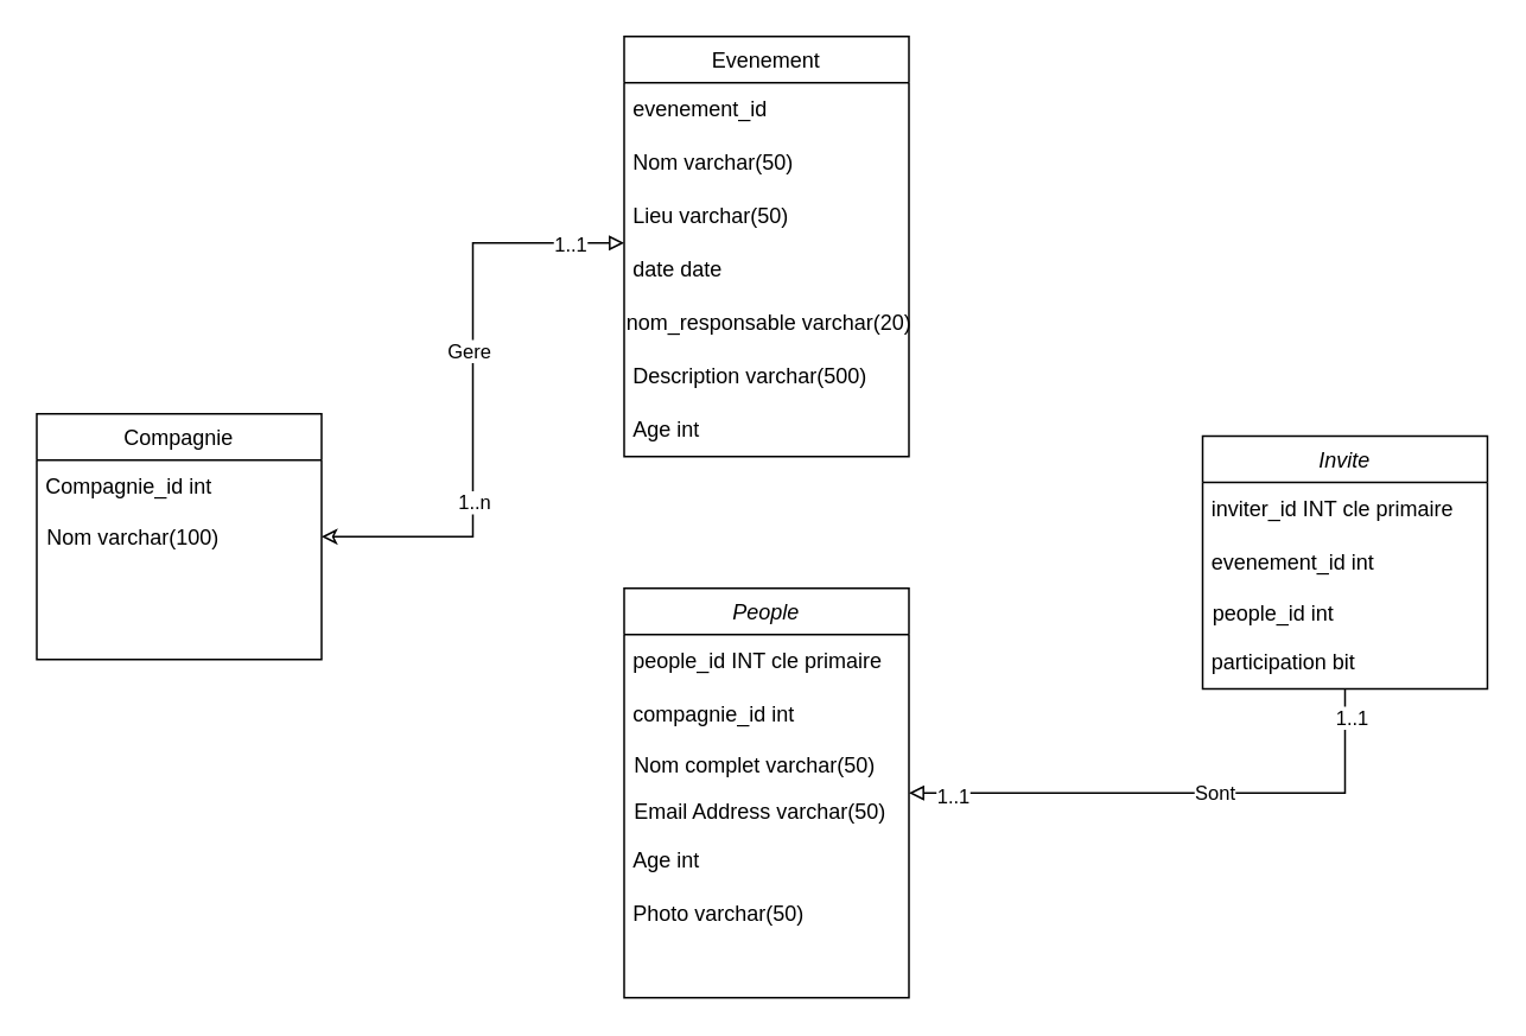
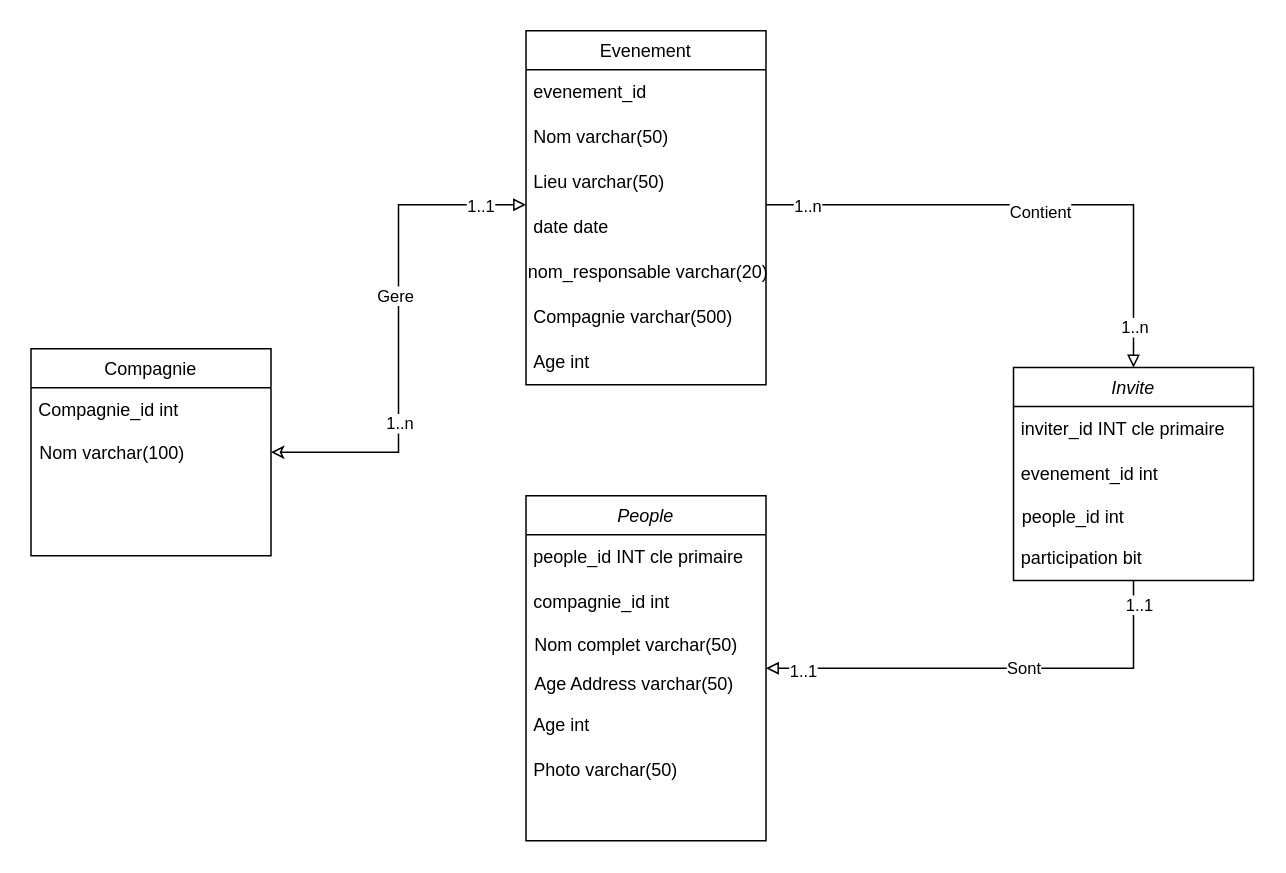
  <mxCell id="0" />
  <mxCell id="1" parent="0" />
+ <mxCell id="2" style="edgeStyle=elbowEdgeStyle;rounded=0;orthogonalLoop=1;jettySize=auto;html=1;exitX=0.5;exitY=0;exitDx=0;exitDy=0;entryX=1;entryY=0;entryDx=0;entryDy=0;startArrow=block;startFill=0;endArrow=none;endFill=0;" edge="1" parent="1" source="6" target="18"><mxGeometry relative="1" as="geometry"><Array as="points"><mxPoint x="755" y="170" /><mxPoint x="755" y="158" /></Array></mxGeometry></mxCell>
+ <mxCell id="3" value="Contient" style="edgeLabel;html=1;align=center;verticalAlign=middle;resizable=0;points=[];" vertex="1" connectable="0" parent="2"><mxGeometry x="-0.032" y="4" relative="1" as="geometry"><mxPoint as="offset" /></mxGeometry></mxCell>
+ <mxCell id="4" value="1..n" style="edgeLabel;html=1;align=center;verticalAlign=middle;resizable=0;points=[];" vertex="1" connectable="0" parent="2"><mxGeometry x="0.844" relative="1" as="geometry"><mxPoint as="offset" /></mxGeometry></mxCell>
+ <mxCell id="5" value="1..n" style="edgeLabel;html=1;align=center;verticalAlign=middle;resizable=0;points=[];" vertex="1" connectable="0" parent="2"><mxGeometry x="-0.848" relative="1" as="geometry"><mxPoint as="offset" /></mxGeometry></mxCell>
  <mxCell id="6" value="Invite" style="swimlane;fontStyle=2;align=center;verticalAlign=top;childLayout=stackLayout;horizontal=1;startSize=26;horizontalStack=0;resizeParent=1;resizeLast=0;collapsible=1;marginBottom=0;rounded=0;shadow=0;strokeWidth=1;" parent="1" vertex="1"><mxGeometry x="675" y="244.5" width="160" height="142" as="geometry"><mxRectangle x="230" y="140" width="160" height="26" as="alternateBounds" /></mxGeometry></mxCell>
  <mxCell id="7" value="&amp;nbsp;inviter_id INT cle primaire" style="text;strokeColor=none;align=left;fillColor=none;html=1;verticalAlign=middle;whiteSpace=wrap;rounded=0;" vertex="1" parent="6"><mxGeometry y="26" width="160" height="30" as="geometry" /></mxCell>
  <mxCell id="8" value="&amp;nbsp;evenement_id int" style="text;strokeColor=none;align=left;fillColor=none;html=1;verticalAlign=middle;whiteSpace=wrap;rounded=0;" vertex="1" parent="6"><mxGeometry y="56" width="160" height="30" as="geometry" /></mxCell>
  <mxCell id="9" value="people_id int" style="text;align=left;verticalAlign=top;spacingLeft=4;spacingRight=4;overflow=hidden;rotatable=0;points=[[0,0.5],[1,0.5]];portConstraint=eastwest;" parent="6" vertex="1"><mxGeometry y="86" width="160" height="26" as="geometry" /></mxCell>
  <mxCell id="10" value="&amp;nbsp;participation bit" style="text;strokeColor=none;align=left;fillColor=none;html=1;verticalAlign=middle;whiteSpace=wrap;rounded=0;" vertex="1" parent="6"><mxGeometry y="112" width="160" height="30" as="geometry" /></mxCell>
  <mxCell id="11" value="Compagnie" style="swimlane;fontStyle=0;align=center;verticalAlign=top;childLayout=stackLayout;horizontal=1;startSize=26;horizontalStack=0;resizeParent=1;resizeLast=0;collapsible=1;marginBottom=0;rounded=0;shadow=0;strokeWidth=1;" parent="1" vertex="1"><mxGeometry x="20" y="232" width="160" height="138" as="geometry"><mxRectangle x="130" y="380" width="160" height="26" as="alternateBounds" /></mxGeometry></mxCell>
  <mxCell id="12" value="&amp;nbsp;Compagnie_id int" style="text;strokeColor=none;align=left;fillColor=none;html=1;verticalAlign=middle;whiteSpace=wrap;rounded=0;" vertex="1" parent="11"><mxGeometry y="26" width="160" height="30" as="geometry" /></mxCell>
  <mxCell id="13" value="Nom varchar(100)" style="text;align=left;verticalAlign=top;spacingLeft=4;spacingRight=4;overflow=hidden;rotatable=0;points=[[0,0.5],[1,0.5]];portConstraint=eastwest;" parent="11" vertex="1"><mxGeometry y="56" width="160" height="26" as="geometry" /></mxCell>
  <mxCell id="14" value="Evenement" style="swimlane;fontStyle=0;align=center;verticalAlign=top;childLayout=stackLayout;horizontal=1;startSize=26;horizontalStack=0;resizeParent=1;resizeLast=0;collapsible=1;marginBottom=0;rounded=0;shadow=0;strokeWidth=1;" parent="1" vertex="1"><mxGeometry x="350" y="20" width="160" height="236" as="geometry"><mxRectangle x="340" y="380" width="170" height="26" as="alternateBounds" /></mxGeometry></mxCell>
  <mxCell id="15" value="&amp;nbsp;evenement_id" style="text;strokeColor=none;align=left;fillColor=none;html=1;verticalAlign=middle;whiteSpace=wrap;rounded=0;" vertex="1" parent="14"><mxGeometry y="26" width="160" height="30" as="geometry" /></mxCell>
  <mxCell id="16" value="&amp;nbsp;Nom varchar(50)" style="text;strokeColor=none;align=left;fillColor=none;html=1;verticalAlign=middle;whiteSpace=wrap;rounded=0;" vertex="1" parent="14"><mxGeometry y="56" width="160" height="30" as="geometry" /></mxCell>
  <mxCell id="17" value="&amp;nbsp;Lieu varchar(50)" style="text;strokeColor=none;align=left;fillColor=none;html=1;verticalAlign=middle;whiteSpace=wrap;rounded=0;" vertex="1" parent="14"><mxGeometry y="86" width="160" height="30" as="geometry" /></mxCell>
  <mxCell id="18" value="&amp;nbsp;date date" style="text;strokeColor=none;align=left;fillColor=none;html=1;verticalAlign=middle;whiteSpace=wrap;rounded=0;" vertex="1" parent="14"><mxGeometry y="116" width="160" height="30" as="geometry" /></mxCell>
  <mxCell id="19" value="&amp;nbsp;nom_responsable&amp;nbsp;varchar(20)" style="text;strokeColor=none;align=center;fillColor=none;html=1;verticalAlign=middle;whiteSpace=wrap;rounded=0;" vertex="1" parent="14"><mxGeometry y="146" width="160" height="30" as="geometry" /></mxCell>
- <mxCell id="20" value="&amp;nbsp;Description varchar(500)" style="text;strokeColor=none;align=left;fillColor=none;html=1;verticalAlign=middle;whiteSpace=wrap;rounded=0;" vertex="1" parent="14"><mxGeometry y="176" width="160" height="30" as="geometry" /></mxCell>
+ <mxCell id="20" value="&amp;nbsp;Compagnie varchar(500)" style="text;strokeColor=none;align=left;fillColor=none;html=1;verticalAlign=middle;whiteSpace=wrap;rounded=0;" vertex="1" parent="14"><mxGeometry y="176" width="160" height="30" as="geometry" /></mxCell>
  <mxCell id="21" value="&amp;nbsp;Age int" style="text;strokeColor=none;align=left;fillColor=none;html=1;verticalAlign=middle;whiteSpace=wrap;rounded=0;" vertex="1" parent="14"><mxGeometry y="206" width="160" height="30" as="geometry" /></mxCell>
  <mxCell id="22" style="edgeStyle=elbowEdgeStyle;rounded=0;orthogonalLoop=1;jettySize=auto;html=1;exitX=1;exitY=0.5;exitDx=0;exitDy=0;entryX=0.5;entryY=1;entryDx=0;entryDy=0;startArrow=block;startFill=0;endArrow=none;endFill=0;" edge="1" parent="1" source="26" target="6"><mxGeometry relative="1" as="geometry"><Array as="points"><mxPoint x="755" y="435" /></Array></mxGeometry></mxCell>
  <mxCell id="23" value="Sont" style="edgeLabel;html=1;align=center;verticalAlign=middle;resizable=0;points=[];" vertex="1" connectable="0" parent="22"><mxGeometry x="0.129" y="1" relative="1" as="geometry"><mxPoint as="offset" /></mxGeometry></mxCell>
  <mxCell id="24" value="1..1" style="edgeLabel;html=1;align=center;verticalAlign=middle;resizable=0;points=[];" vertex="1" connectable="0" parent="22"><mxGeometry x="-0.842" y="-1" relative="1" as="geometry"><mxPoint as="offset" /></mxGeometry></mxCell>
  <mxCell id="25" value="1..1" style="edgeLabel;html=1;align=center;verticalAlign=middle;resizable=0;points=[];" vertex="1" connectable="0" parent="22"><mxGeometry x="0.895" y="-3" relative="1" as="geometry"><mxPoint as="offset" /></mxGeometry></mxCell>
  <mxCell id="26" value="People" style="swimlane;fontStyle=2;align=center;verticalAlign=top;childLayout=stackLayout;horizontal=1;startSize=26;horizontalStack=0;resizeParent=1;resizeLast=0;collapsible=1;marginBottom=0;rounded=0;shadow=0;strokeWidth=1;" vertex="1" parent="1"><mxGeometry x="350" y="330" width="160" height="230" as="geometry"><mxRectangle x="230" y="140" width="160" height="26" as="alternateBounds" /></mxGeometry></mxCell>
  <mxCell id="27" value="&amp;nbsp;people_id INT cle primaire" style="text;strokeColor=none;align=left;fillColor=none;html=1;verticalAlign=middle;whiteSpace=wrap;rounded=0;" vertex="1" parent="26"><mxGeometry y="26" width="160" height="30" as="geometry" /></mxCell>
  <mxCell id="28" value="&amp;nbsp;compagnie_id int" style="text;strokeColor=none;align=left;fillColor=none;html=1;verticalAlign=middle;whiteSpace=wrap;rounded=0;" vertex="1" parent="26"><mxGeometry y="56" width="160" height="30" as="geometry" /></mxCell>
  <mxCell id="29" value="Nom complet varchar(50)" style="text;align=left;verticalAlign=top;spacingLeft=4;spacingRight=4;overflow=hidden;rotatable=0;points=[[0,0.5],[1,0.5]];portConstraint=eastwest;" vertex="1" parent="26"><mxGeometry y="86" width="160" height="26" as="geometry" /></mxCell>
- <mxCell id="30" value="Email Address varchar(50)" style="text;align=left;verticalAlign=top;spacingLeft=4;spacingRight=4;overflow=hidden;rotatable=0;points=[[0,0.5],[1,0.5]];portConstraint=eastwest;rounded=0;shadow=0;html=0;" vertex="1" parent="26"><mxGeometry y="112" width="160" height="26" as="geometry" /></mxCell>
+ <mxCell id="30" value="Age Address varchar(50)" style="text;align=left;verticalAlign=top;spacingLeft=4;spacingRight=4;overflow=hidden;rotatable=0;points=[[0,0.5],[1,0.5]];portConstraint=eastwest;rounded=0;shadow=0;html=0;" vertex="1" parent="26"><mxGeometry y="112" width="160" height="26" as="geometry" /></mxCell>
  <mxCell id="31" value="&amp;nbsp;Age int" style="text;strokeColor=none;align=left;fillColor=none;html=1;verticalAlign=middle;whiteSpace=wrap;rounded=0;" vertex="1" parent="26"><mxGeometry y="138" width="160" height="30" as="geometry" /></mxCell>
  <mxCell id="32" value="&amp;nbsp;Photo varchar(50)" style="text;strokeColor=none;align=left;fillColor=none;html=1;verticalAlign=middle;whiteSpace=wrap;rounded=0;" vertex="1" parent="26"><mxGeometry y="168" width="160" height="30" as="geometry" /></mxCell>
  <mxCell id="33" style="edgeStyle=elbowEdgeStyle;rounded=0;orthogonalLoop=1;jettySize=auto;html=1;exitX=0;exitY=0;exitDx=0;exitDy=0;entryX=1;entryY=0.5;entryDx=0;entryDy=0;startArrow=block;startFill=0;endArrow=classic;endFill=0;" edge="1" parent="1" source="18" target="13"><mxGeometry relative="1" as="geometry" /></mxCell>
  <mxCell id="34" value="Gere" style="edgeLabel;html=1;align=center;verticalAlign=middle;resizable=0;points=[];" vertex="1" connectable="0" parent="33"><mxGeometry x="-0.137" y="-3" relative="1" as="geometry"><mxPoint y="1" as="offset" /></mxGeometry></mxCell>
  <mxCell id="35" value="1..n" style="edgeLabel;html=1;align=center;verticalAlign=middle;resizable=0;points=[];" vertex="1" connectable="0" parent="33"><mxGeometry x="0.372" relative="1" as="geometry"><mxPoint y="1" as="offset" /></mxGeometry></mxCell>
  <mxCell id="36" value="1..1" style="edgeLabel;html=1;align=center;verticalAlign=middle;resizable=0;points=[];" vertex="1" connectable="0" parent="33"><mxGeometry x="-0.815" relative="1" as="geometry"><mxPoint as="offset" /></mxGeometry></mxCell>
